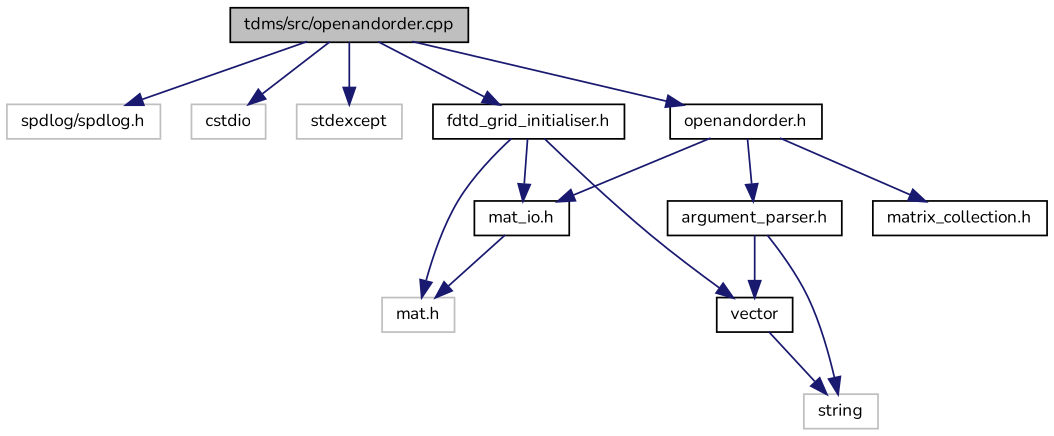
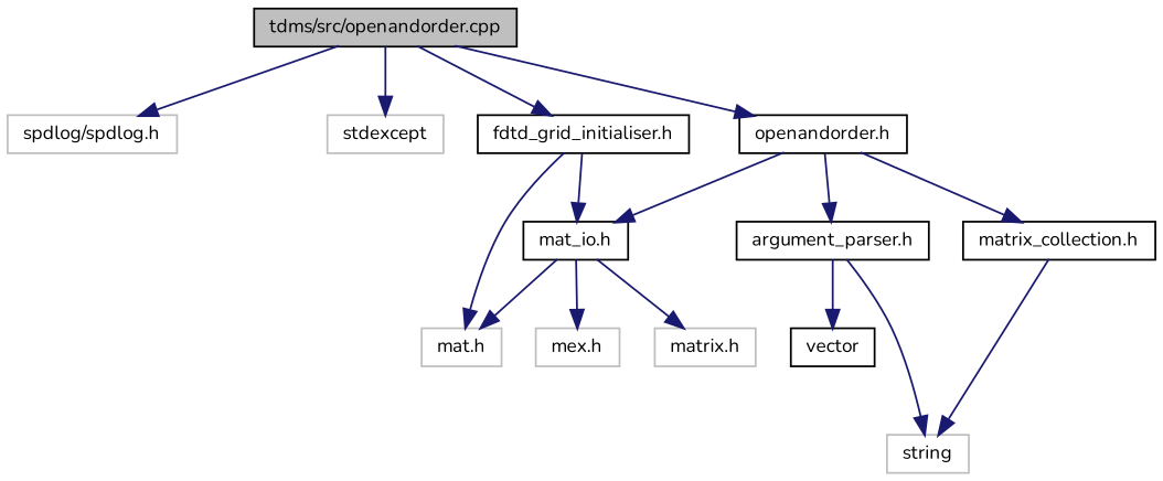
  digraph {
    fontname=Nunito
    node [color=black fillcolor=white fontname=Nunito fontsize=10 shape=record style=filled]
    edge [color=midnightblue fontname=Nunito fontsize=10 labelfontname=Helvetica labelfontsize=10 style=solid]
    n1 [fillcolor=grey75 fontcolor=black height=0.2 label="tdms/src/openandorder.cpp" width=0.4]
    n2 [color=grey75 height=0.2 label="spdlog/spdlog.h" width=0.4]
-   n3 [color=grey75 height=0.2 label=cstdio width=0.4]
    n4 [color=grey75 height=0.2 label=stdexcept width=0.4]
    n5 [height=0.2 label="fdtd_grid_initialiser.h" width=0.4]
    n6 [height=0.2 label="openandorder.h" width=0.4]
    n7 [height=0.2 label="mat_io.h" width=0.4]
    n8 [height=0.2 label=vector width=0.4]
    n9 [color=grey75 height=0.2 label="mat.h" width=0.4]
    n10 [height=0.2 label="argument_parser.h" width=0.4]
    n11 [height=0.2 label="matrix_collection.h" width=0.4]
+   n12 [color=grey75 height=0.2 label="mex.h" width=0.4]
+   n13 [color=grey75 height=0.2 label="matrix.h" width=0.4]
    n14 [color=grey75 height=0.2 label=string width=0.4]
    n1 -> n2
-   n1 -> n3
    n1 -> n4
    n1 -> n5
    n1 -> n6
    n5 -> n7
-   n5 -> n8
    n5 -> n9
    n6 -> n7
    n6 -> n10
    n6 -> n11
    n7 -> n9
+   n7 -> n12
+   n7 -> n13
    n10 -> n8
    n10 -> n14
-   n8 -> n14
+   n11 -> n14
  }
